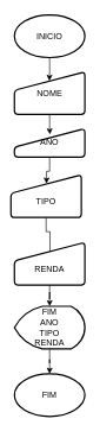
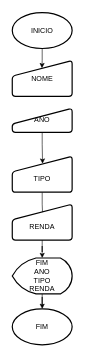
  <mxCell id="0" />
  <mxCell id="1" parent="0" />
  <mxCell id="2" value="" style="edgeStyle=orthogonalEdgeStyle;rounded=0;orthogonalLoop=1;jettySize=auto;html=1;entryX=0.496;entryY=0.214;entryDx=0;entryDy=0;entryPerimeter=0;" edge="1" parent="1" source="3" target="11"><mxGeometry relative="1" as="geometry" /></mxCell>
  <mxCell id="3" value="INICIO" style="strokeWidth=2;html=1;shape=mxgraph.flowchart.start_1;whiteSpace=wrap;" vertex="1" parent="1"><mxGeometry x="20" y="20" width="100" height="60" as="geometry" /></mxCell>
  <mxCell id="4" value="" style="edgeStyle=orthogonalEdgeStyle;rounded=0;orthogonalLoop=1;jettySize=auto;html=1;" edge="1" parent="1" source="5" target="13"><mxGeometry relative="1" as="geometry" /></mxCell>
  <mxCell id="5" value="&lt;div&gt;&lt;br&gt;&lt;/div&gt;RENDA" style="html=1;strokeWidth=2;shape=manualInput;whiteSpace=wrap;rounded=1;size=26;arcSize=11;" vertex="1" parent="1"><mxGeometry x="20" y="340" width="100" height="60" as="geometry" /></mxCell>
  <mxCell id="6" value="" style="edgeStyle=orthogonalEdgeStyle;rounded=0;orthogonalLoop=1;jettySize=auto;html=1;entryX=0.505;entryY=0.221;entryDx=0;entryDy=0;entryPerimeter=0;endArrow=none;" edge="1" parent="1" source="7" target="5"><mxGeometry relative="1" as="geometry"><mxPoint x="70" y="470" as="targetPoint" /></mxGeometry></mxCell>
- <mxCell id="7" value="&lt;div&gt;&lt;br&gt;&lt;/div&gt;TIPO" style="html=1;strokeWidth=2;shape=manualInput;whiteSpace=wrap;rounded=1;size=26;arcSize=11;" vertex="1" parent="1"><mxGeometry x="15" y="245" width="100" height="60" as="geometry" /></mxCell>
+ <mxCell id="7" value="&lt;div&gt;&lt;br&gt;&lt;/div&gt;TIPO" style="html=1;strokeWidth=2;shape=manualInput;whiteSpace=wrap;rounded=1;size=26;arcSize=11;" vertex="1" parent="1"><mxGeometry x="20" y="260" width="100" height="60" as="geometry" /></mxCell>
  <mxCell id="8" value="" style="edgeStyle=orthogonalEdgeStyle;rounded=0;orthogonalLoop=1;jettySize=auto;html=1;entryX=0.506;entryY=0.206;entryDx=0;entryDy=0;entryPerimeter=0;" edge="1" parent="1" source="9" target="7"><mxGeometry relative="1" as="geometry" /></mxCell>
  <mxCell id="9" value="ANO" style="html=1;strokeWidth=2;shape=manualInput;whiteSpace=wrap;rounded=1;size=26;arcSize=11;" vertex="1" parent="1"><mxGeometry x="20" y="180" width="100" height="40" as="geometry" /></mxCell>
- <mxCell id="10" value="" style="edgeStyle=orthogonalEdgeStyle;rounded=0;orthogonalLoop=1;jettySize=auto;html=1;entryX=0.503;entryY=0.204;entryDx=0;entryDy=0;entryPerimeter=0;" edge="1" parent="1" source="11" target="9"><mxGeometry relative="1" as="geometry" /></mxCell>
  <mxCell id="11" value="NOME" style="html=1;strokeWidth=2;shape=manualInput;whiteSpace=wrap;rounded=1;size=26;arcSize=11;" vertex="1" parent="1"><mxGeometry x="20" y="100" width="100" height="60" as="geometry" /></mxCell>
  <mxCell id="12" value="" style="edgeStyle=orthogonalEdgeStyle;rounded=0;orthogonalLoop=1;jettySize=auto;html=1;" edge="1" parent="1" source="13" target="14"><mxGeometry relative="1" as="geometry" /></mxCell>
  <mxCell id="13" value="FIM&lt;div&gt;ANO&lt;/div&gt;&lt;div&gt;TIPO&lt;/div&gt;&lt;div&gt;RENDA&lt;/div&gt;" style="strokeWidth=2;html=1;shape=mxgraph.flowchart.display;whiteSpace=wrap;" vertex="1" parent="1"><mxGeometry x="20" y="430" width="100" height="60" as="geometry" /></mxCell>
- <mxCell id="14" value="FIM" style="strokeWidth=2;html=1;shape=mxgraph.flowchart.start_1;whiteSpace=wrap;" vertex="1" parent="1"><mxGeometry x="20" y="525" width="100" height="60" as="geometry" /></mxCell>
+ <mxCell id="14" value="FIM" style="strokeWidth=2;html=1;shape=mxgraph.flowchart.start_1;whiteSpace=wrap;" vertex="1" parent="1"><mxGeometry x="20" y="515" width="100" height="60" as="geometry" /></mxCell>
